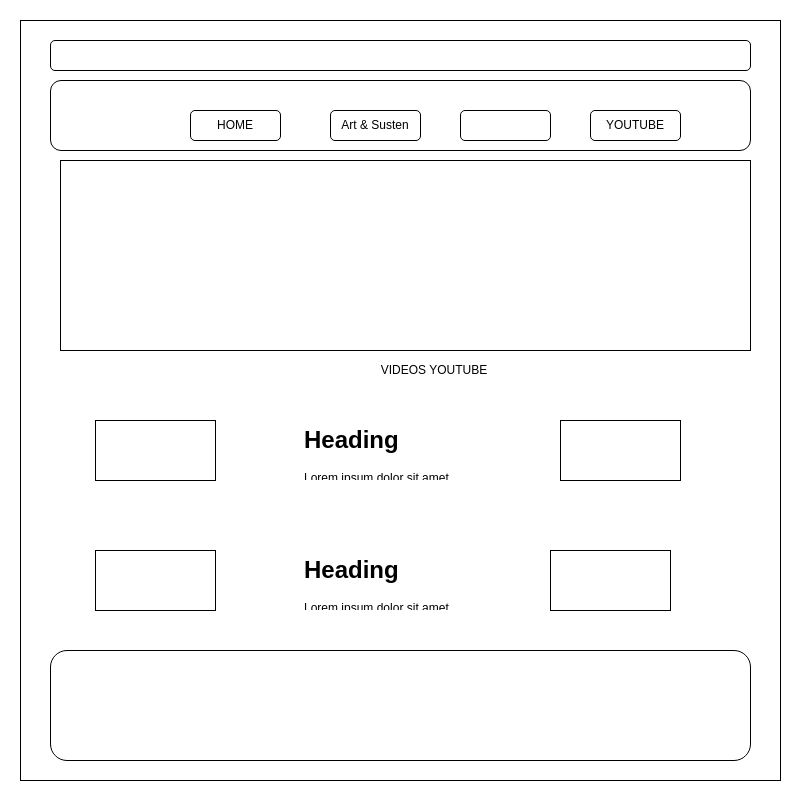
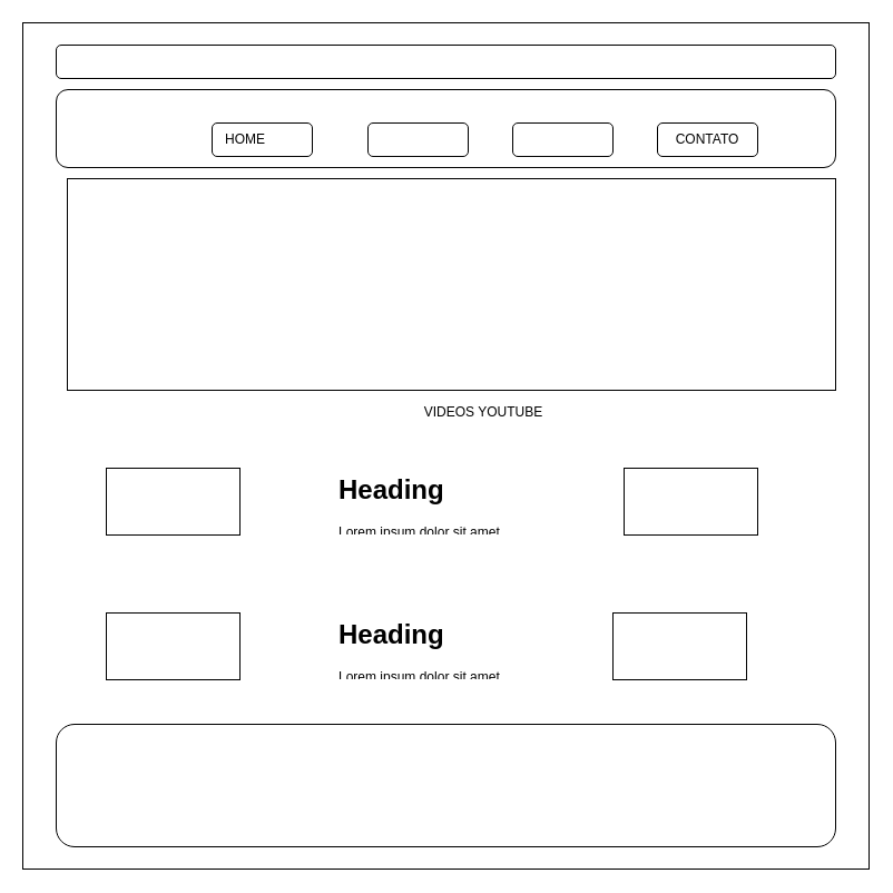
  <mxCell id="0" />
  <mxCell id="1" parent="0" />
  <mxCell id="2" value="" style="whiteSpace=wrap;html=1;aspect=fixed;" vertex="1" parent="1"><mxGeometry x="20" y="20" width="760" height="760" as="geometry" /></mxCell>
  <mxCell id="3" value="" style="rounded=1;whiteSpace=wrap;html=1;" vertex="1" parent="1"><mxGeometry x="50" y="40" width="700" height="30" as="geometry" /></mxCell>
  <mxCell id="4" value="" style="rounded=1;whiteSpace=wrap;html=1;" vertex="1" parent="1"><mxGeometry x="50" y="80" width="700" height="70" as="geometry" /></mxCell>
  <mxCell id="5" value="" style="rounded=1;whiteSpace=wrap;html=1;" vertex="1" parent="1"><mxGeometry x="190" y="110" width="90" height="30" as="geometry" /></mxCell>
  <mxCell id="6" value="" style="rounded=1;whiteSpace=wrap;html=1;" vertex="1" parent="1"><mxGeometry x="330" y="110" width="90" height="30" as="geometry" /></mxCell>
  <mxCell id="7" value="" style="rounded=1;whiteSpace=wrap;html=1;" vertex="1" parent="1"><mxGeometry x="460" y="110" width="90" height="30" as="geometry" /></mxCell>
  <mxCell id="8" value="" style="rounded=1;whiteSpace=wrap;html=1;" vertex="1" parent="1"><mxGeometry x="590" y="110" width="90" height="30" as="geometry" /></mxCell>
- <mxCell id="9" value="HOME" style="text;html=1;strokeColor=none;fillColor=none;align=center;verticalAlign=middle;whiteSpace=wrap;rounded=0;" vertex="1" parent="1"><mxGeometry x="215" y="115" width="40" height="20" as="geometry" /></mxCell>
- <mxCell id="10" value="Art &amp;amp; Susten" style="text;html=1;align=center;verticalAlign=middle;whiteSpace=wrap;rounded=0;" vertex="1" parent="1"><mxGeometry x="335" y="115" width="80" height="20" as="geometry" /></mxCell>
- <mxCell id="11" value="YOUTUBE" style="text;html=1;strokeColor=none;fillColor=none;align=center;verticalAlign=middle;whiteSpace=wrap;rounded=0;" vertex="1" parent="1"><mxGeometry x="590" y="115" width="90" height="20" as="geometry" /></mxCell>
+ <mxCell id="9" value="HOME" style="text;html=1;strokeColor=none;fillColor=none;align=center;verticalAlign=middle;whiteSpace=wrap;rounded=0;" vertex="1" parent="1"><mxGeometry x="200" y="115" width="40" height="20" as="geometry" /></mxCell>
+ <mxCell id="11" value="CONTATO" style="text;html=1;strokeColor=none;fillColor=none;align=center;verticalAlign=middle;whiteSpace=wrap;rounded=0;" vertex="1" parent="1"><mxGeometry x="590" y="115" width="90" height="20" as="geometry" /></mxCell>
  <mxCell id="12" value="" style="rounded=0;whiteSpace=wrap;html=1;" vertex="1" parent="1"><mxGeometry x="60" y="160" width="690" height="190" as="geometry" /></mxCell>
  <mxCell id="13" value="VIDEOS YOUTUBE" style="text;html=1;strokeColor=none;fillColor=none;align=center;verticalAlign=middle;whiteSpace=wrap;rounded=0;" vertex="1" parent="1"><mxGeometry x="314" y="360" width="240" height="20" as="geometry" /></mxCell>
  <mxCell id="14" value="" style="rounded=0;whiteSpace=wrap;html=1;" vertex="1" parent="1"><mxGeometry x="95" y="420" width="120" height="60" as="geometry" /></mxCell>
  <mxCell id="15" value="" style="rounded=1;whiteSpace=wrap;html=1;" vertex="1" parent="1"><mxGeometry x="50" y="650" width="700" height="110" as="geometry" /></mxCell>
  <mxCell id="16" value="" style="rounded=0;whiteSpace=wrap;html=1;" vertex="1" parent="1"><mxGeometry x="95" y="550" width="120" height="60" as="geometry" /></mxCell>
  <mxCell id="17" value="" style="rounded=0;whiteSpace=wrap;html=1;" vertex="1" parent="1"><mxGeometry x="560" y="420" width="120" height="60" as="geometry" /></mxCell>
  <mxCell id="18" value="" style="rounded=0;whiteSpace=wrap;html=1;" vertex="1" parent="1"><mxGeometry x="550" y="550" width="120" height="60" as="geometry" /></mxCell>
  <mxCell id="19" value="&lt;h1&gt;Heading&lt;/h1&gt;&lt;p&gt;Lorem ipsum dolor sit amet, consectetur adipisicing elit, sed do eiusmod tempor incididunt ut labore et dolore magna aliqua.&lt;/p&gt;" style="text;html=1;strokeColor=none;fillColor=none;spacing=5;spacingTop=-20;whiteSpace=wrap;overflow=hidden;rounded=0;" vertex="1" parent="1"><mxGeometry x="299" y="420" width="190" height="60" as="geometry" /></mxCell>
  <mxCell id="20" value="&lt;h1&gt;Heading&lt;/h1&gt;&lt;p&gt;Lorem ipsum dolor sit amet, consectetur adipisicing elit, sed do eiusmod tempor incididunt ut labore et dolore magna aliqua.&lt;/p&gt;" style="text;html=1;strokeColor=none;fillColor=none;spacing=5;spacingTop=-20;whiteSpace=wrap;overflow=hidden;rounded=0;" vertex="1" parent="1"><mxGeometry x="299" y="550" width="190" height="60" as="geometry" /></mxCell>
